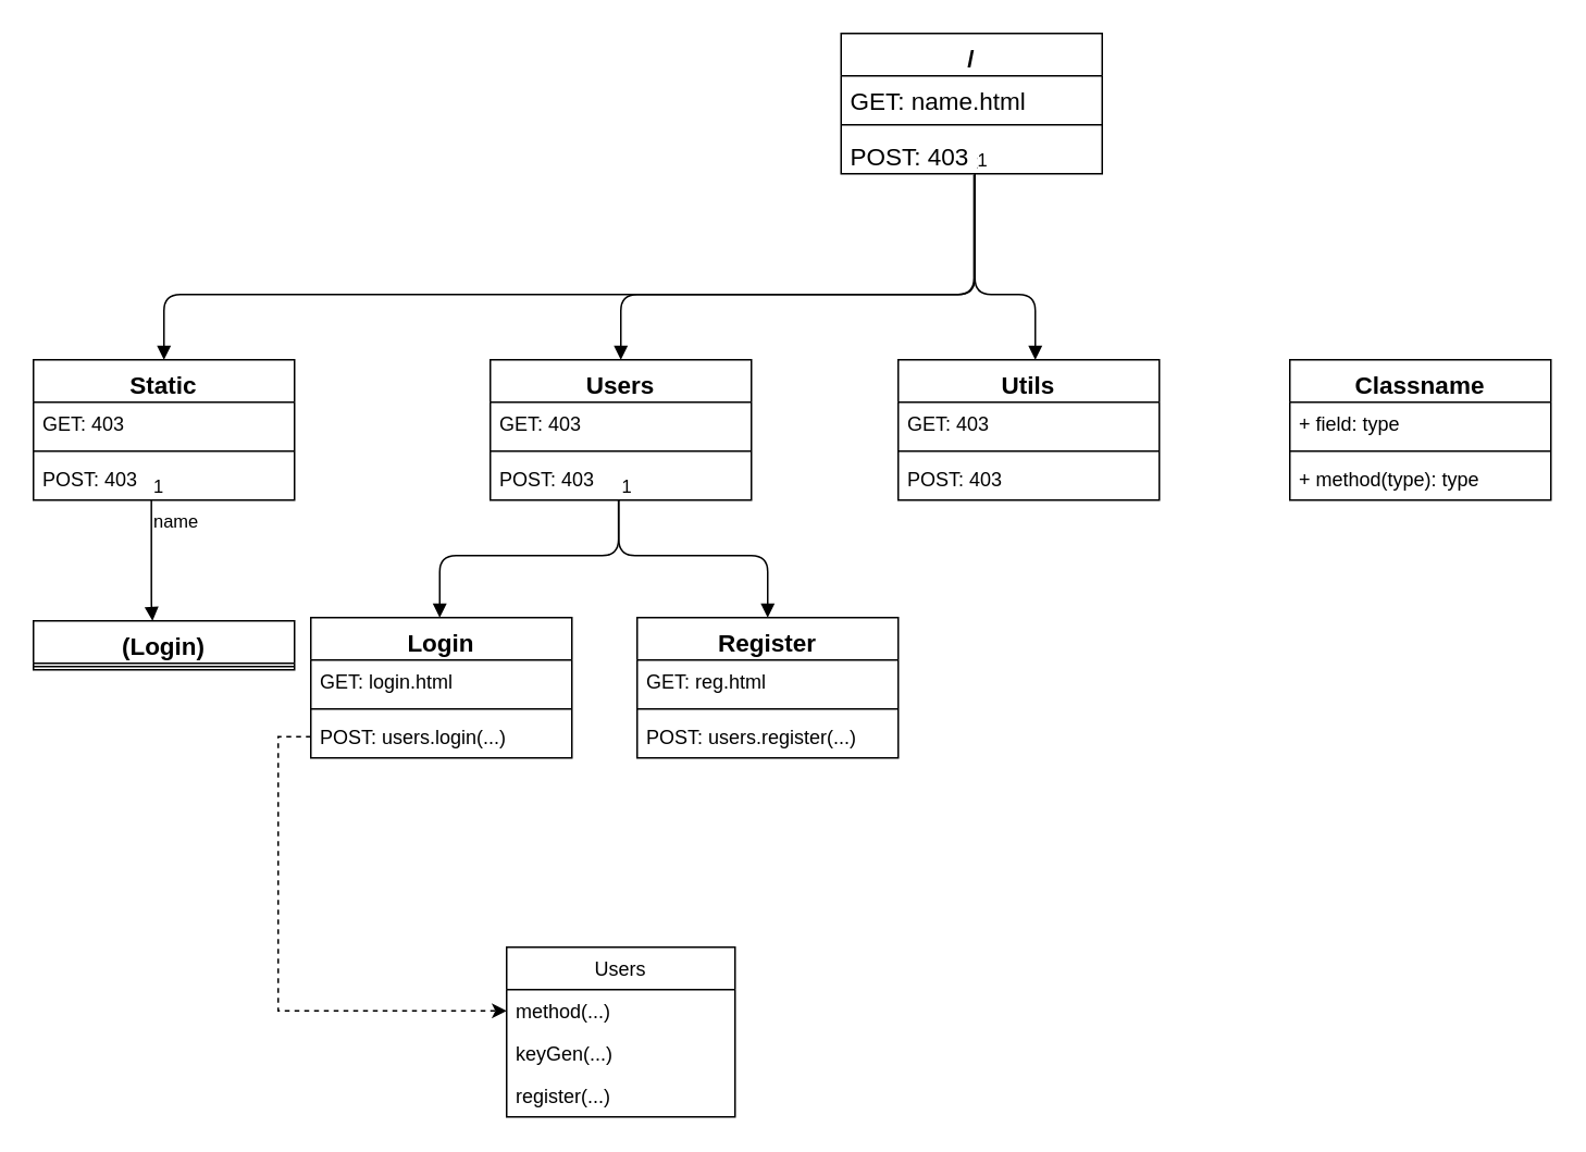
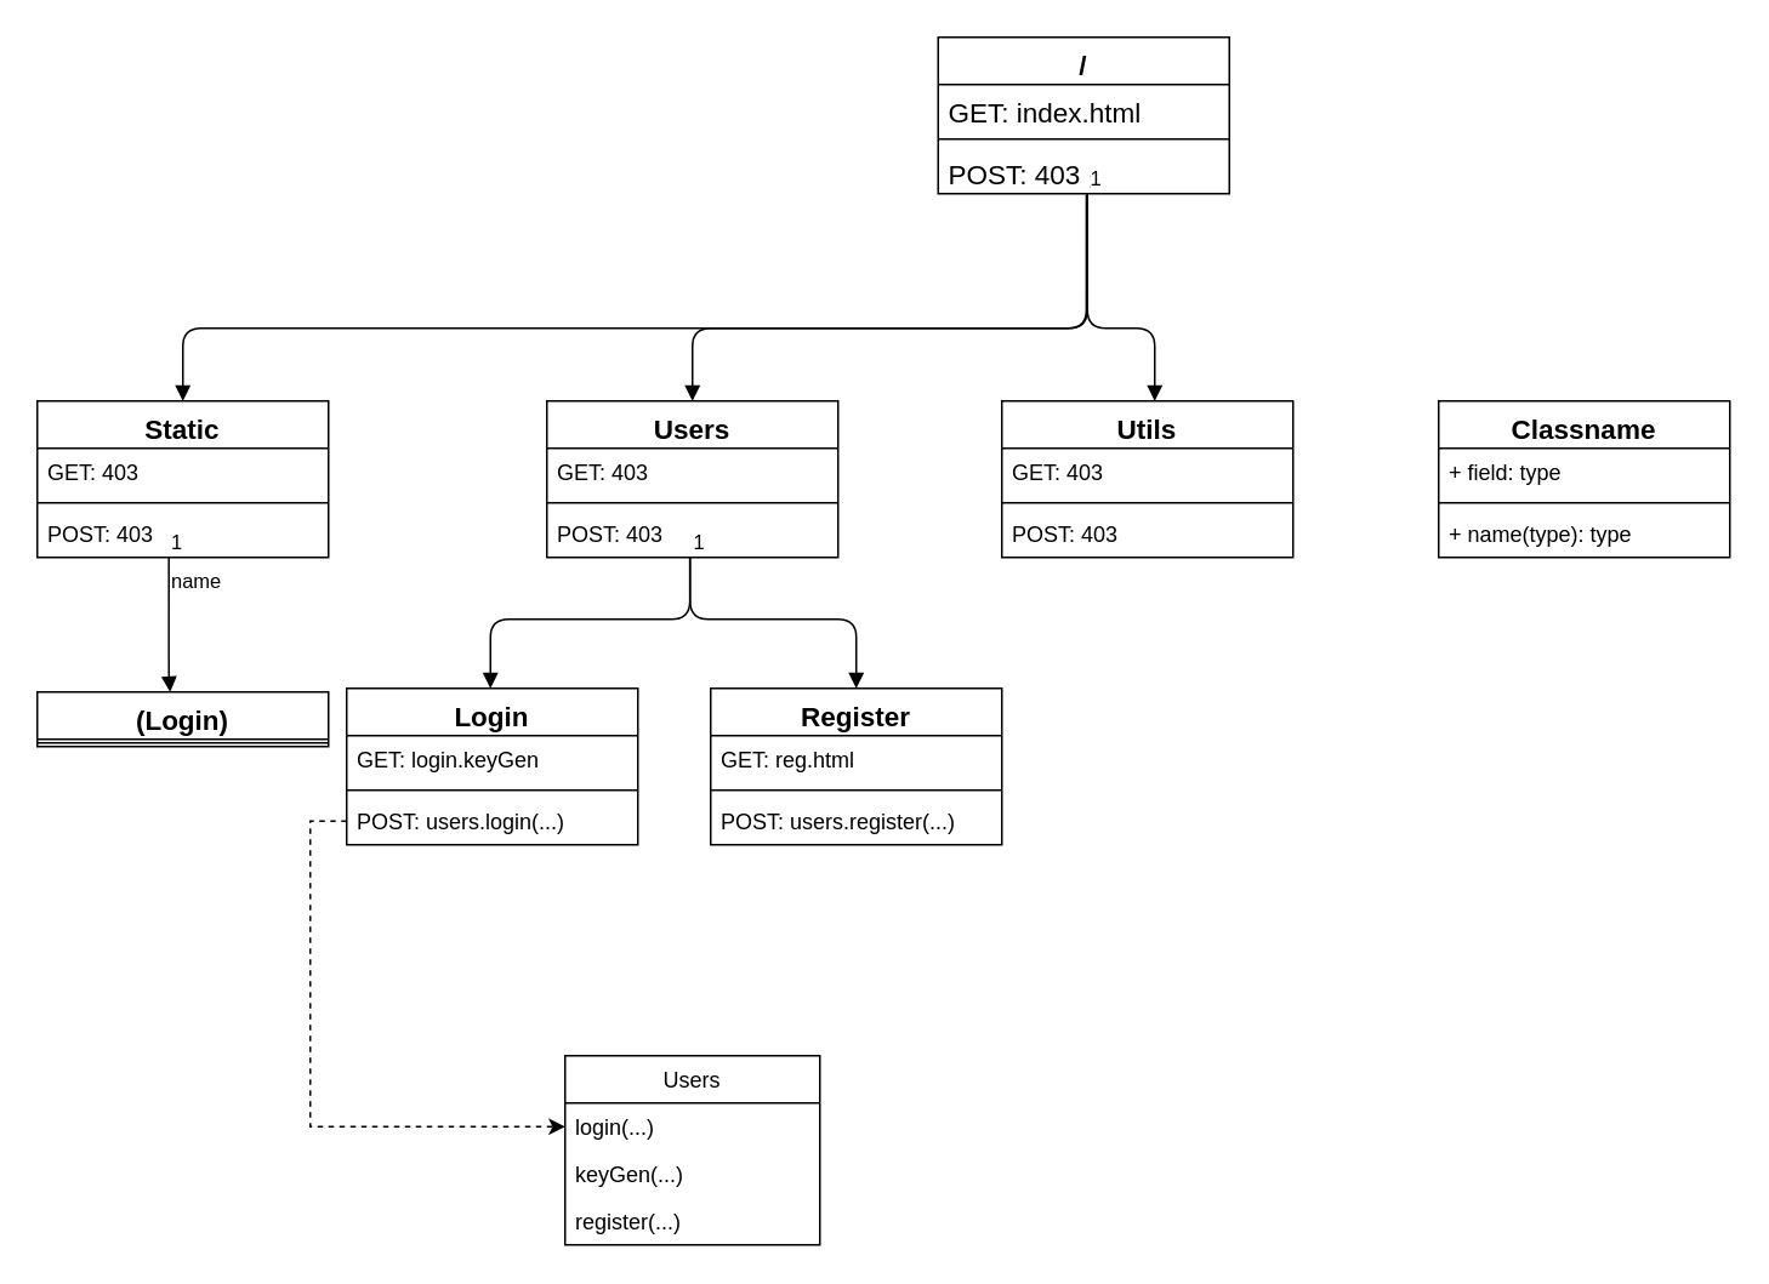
  <mxCell id="0" />
  <mxCell id="1" parent="0" />
  <mxCell id="2" value="/" style="swimlane;fontStyle=1;align=center;verticalAlign=top;childLayout=stackLayout;horizontal=1;startSize=26;horizontalStack=0;resizeParent=1;resizeParentMax=0;resizeLast=0;collapsible=1;marginBottom=0;fontSize=15;" parent="1" vertex="1"><mxGeometry x="515" y="20" width="160" height="86" as="geometry" /></mxCell>
- <mxCell id="3" value="GET: name.html" style="text;strokeColor=none;fillColor=none;align=left;verticalAlign=top;spacingLeft=4;spacingRight=4;overflow=hidden;rotatable=0;points=[[0,0.5],[1,0.5]];portConstraint=eastwest;fontSize=15;" parent="2" vertex="1"><mxGeometry y="26" width="160" height="26" as="geometry" /></mxCell>
+ <mxCell id="3" value="GET: index.html" style="text;strokeColor=none;fillColor=none;align=left;verticalAlign=top;spacingLeft=4;spacingRight=4;overflow=hidden;rotatable=0;points=[[0,0.5],[1,0.5]];portConstraint=eastwest;fontSize=15;" parent="2" vertex="1"><mxGeometry y="26" width="160" height="26" as="geometry" /></mxCell>
  <mxCell id="4" value="" style="line;strokeWidth=1;fillColor=none;align=left;verticalAlign=middle;spacingTop=-1;spacingLeft=3;spacingRight=3;rotatable=0;labelPosition=right;points=[];portConstraint=eastwest;" parent="2" vertex="1"><mxGeometry y="52" width="160" height="8" as="geometry" /></mxCell>
  <mxCell id="5" value="POST: 403" style="text;strokeColor=none;fillColor=none;align=left;verticalAlign=top;spacingLeft=4;spacingRight=4;overflow=hidden;rotatable=0;points=[[0,0.5],[1,0.5]];portConstraint=eastwest;fontSize=15;" parent="2" vertex="1"><mxGeometry y="60" width="160" height="26" as="geometry" /></mxCell>
  <mxCell id="6" value="(Login)" style="swimlane;fontStyle=1;align=center;verticalAlign=top;childLayout=stackLayout;horizontal=1;startSize=26;horizontalStack=0;resizeParent=1;resizeParentMax=0;resizeLast=0;collapsible=1;marginBottom=0;fontSize=15;" parent="1" vertex="1"><mxGeometry x="20" y="380" width="160" height="30" as="geometry"><mxRectangle x="40" y="220" width="80" height="26" as="alternateBounds" /></mxGeometry></mxCell>
  <mxCell id="7" value="" style="line;strokeWidth=1;fillColor=none;align=left;verticalAlign=middle;spacingTop=-1;spacingLeft=3;spacingRight=3;rotatable=0;labelPosition=right;points=[];portConstraint=eastwest;" parent="6" vertex="1"><mxGeometry y="26" width="160" height="4" as="geometry" /></mxCell>
  <mxCell id="8" value="Users" style="swimlane;fontStyle=1;align=center;verticalAlign=top;childLayout=stackLayout;horizontal=1;startSize=26;horizontalStack=0;resizeParent=1;resizeParentMax=0;resizeLast=0;collapsible=1;marginBottom=0;fontSize=15;" parent="1" vertex="1"><mxGeometry x="300" y="220" width="160" height="86" as="geometry" /></mxCell>
  <mxCell id="9" value="GET: 403" style="text;strokeColor=none;fillColor=none;align=left;verticalAlign=top;spacingLeft=4;spacingRight=4;overflow=hidden;rotatable=0;points=[[0,0.5],[1,0.5]];portConstraint=eastwest;" parent="8" vertex="1"><mxGeometry y="26" width="160" height="26" as="geometry" /></mxCell>
  <mxCell id="10" value="" style="line;strokeWidth=1;fillColor=none;align=left;verticalAlign=middle;spacingTop=-1;spacingLeft=3;spacingRight=3;rotatable=0;labelPosition=right;points=[];portConstraint=eastwest;" parent="8" vertex="1"><mxGeometry y="52" width="160" height="8" as="geometry" /></mxCell>
  <mxCell id="11" value="POST: 403" style="text;strokeColor=none;fillColor=none;align=left;verticalAlign=top;spacingLeft=4;spacingRight=4;overflow=hidden;rotatable=0;points=[[0,0.5],[1,0.5]];portConstraint=eastwest;" parent="8" vertex="1"><mxGeometry y="60" width="160" height="26" as="geometry" /></mxCell>
  <mxCell id="12" value="Utils" style="swimlane;fontStyle=1;align=center;verticalAlign=top;childLayout=stackLayout;horizontal=1;startSize=26;horizontalStack=0;resizeParent=1;resizeParentMax=0;resizeLast=0;collapsible=1;marginBottom=0;fontSize=15;" parent="1" vertex="1"><mxGeometry x="550" y="220" width="160" height="86" as="geometry" /></mxCell>
  <mxCell id="13" value="GET: 403" style="text;strokeColor=none;fillColor=none;align=left;verticalAlign=top;spacingLeft=4;spacingRight=4;overflow=hidden;rotatable=0;points=[[0,0.5],[1,0.5]];portConstraint=eastwest;" parent="12" vertex="1"><mxGeometry y="26" width="160" height="26" as="geometry" /></mxCell>
  <mxCell id="14" value="" style="line;strokeWidth=1;fillColor=none;align=left;verticalAlign=middle;spacingTop=-1;spacingLeft=3;spacingRight=3;rotatable=0;labelPosition=right;points=[];portConstraint=eastwest;" parent="12" vertex="1"><mxGeometry y="52" width="160" height="8" as="geometry" /></mxCell>
  <mxCell id="15" value="POST: 403" style="text;strokeColor=none;fillColor=none;align=left;verticalAlign=top;spacingLeft=4;spacingRight=4;overflow=hidden;rotatable=0;points=[[0,0.5],[1,0.5]];portConstraint=eastwest;" parent="12" vertex="1"><mxGeometry y="60" width="160" height="26" as="geometry" /></mxCell>
  <mxCell id="16" value="Classname" style="swimlane;fontStyle=1;align=center;verticalAlign=top;childLayout=stackLayout;horizontal=1;startSize=26;horizontalStack=0;resizeParent=1;resizeParentMax=0;resizeLast=0;collapsible=1;marginBottom=0;fontSize=15;" parent="1" vertex="1"><mxGeometry x="790" y="220" width="160" height="86" as="geometry" /></mxCell>
  <mxCell id="17" value="+ field: type" style="text;strokeColor=none;fillColor=none;align=left;verticalAlign=top;spacingLeft=4;spacingRight=4;overflow=hidden;rotatable=0;points=[[0,0.5],[1,0.5]];portConstraint=eastwest;" parent="16" vertex="1"><mxGeometry y="26" width="160" height="26" as="geometry" /></mxCell>
  <mxCell id="18" value="" style="line;strokeWidth=1;fillColor=none;align=left;verticalAlign=middle;spacingTop=-1;spacingLeft=3;spacingRight=3;rotatable=0;labelPosition=right;points=[];portConstraint=eastwest;" parent="16" vertex="1"><mxGeometry y="52" width="160" height="8" as="geometry" /></mxCell>
- <mxCell id="19" value="+ method(type): type" style="text;strokeColor=none;fillColor=none;align=left;verticalAlign=top;spacingLeft=4;spacingRight=4;overflow=hidden;rotatable=0;points=[[0,0.5],[1,0.5]];portConstraint=eastwest;" parent="16" vertex="1"><mxGeometry y="60" width="160" height="26" as="geometry" /></mxCell>
+ <mxCell id="19" value="+ name(type): type" style="text;strokeColor=none;fillColor=none;align=left;verticalAlign=top;spacingLeft=4;spacingRight=4;overflow=hidden;rotatable=0;points=[[0,0.5],[1,0.5]];portConstraint=eastwest;" parent="16" vertex="1"><mxGeometry y="60" width="160" height="26" as="geometry" /></mxCell>
  <mxCell id="20" value="" style="endArrow=block;endFill=1;html=1;edgeStyle=orthogonalEdgeStyle;align=left;verticalAlign=top;fontSize=15;entryX=0.5;entryY=0;entryDx=0;entryDy=0;exitX=0.512;exitY=1.021;exitDx=0;exitDy=0;exitPerimeter=0;" parent="1" source="5" target="8" edge="1"><mxGeometry x="-1" relative="1" as="geometry"><mxPoint x="600" y="110" as="sourcePoint" /><mxPoint x="140" y="230" as="targetPoint" /><Array as="points"><mxPoint x="597" y="180" /><mxPoint x="380" y="180" /></Array></mxGeometry></mxCell>
  <mxCell id="21" value="1" style="edgeLabel;resizable=0;html=1;align=left;verticalAlign=bottom;" parent="20" connectable="0" vertex="1"><mxGeometry x="-1" relative="1" as="geometry" /></mxCell>
  <mxCell id="22" value="Login" style="swimlane;fontStyle=1;align=center;verticalAlign=top;childLayout=stackLayout;horizontal=1;startSize=26;horizontalStack=0;resizeParent=1;resizeParentMax=0;resizeLast=0;collapsible=1;marginBottom=0;fontSize=15;" parent="1" vertex="1"><mxGeometry x="190" y="378" width="160" height="86" as="geometry" /></mxCell>
- <mxCell id="23" value="GET: login.html" style="text;strokeColor=none;fillColor=none;align=left;verticalAlign=top;spacingLeft=4;spacingRight=4;overflow=hidden;rotatable=0;points=[[0,0.5],[1,0.5]];portConstraint=eastwest;" parent="22" vertex="1"><mxGeometry y="26" width="160" height="26" as="geometry" /></mxCell>
+ <mxCell id="23" value="GET: login.keyGen" style="text;strokeColor=none;fillColor=none;align=left;verticalAlign=top;spacingLeft=4;spacingRight=4;overflow=hidden;rotatable=0;points=[[0,0.5],[1,0.5]];portConstraint=eastwest;" parent="22" vertex="1"><mxGeometry y="26" width="160" height="26" as="geometry" /></mxCell>
  <mxCell id="24" value="" style="line;strokeWidth=1;fillColor=none;align=left;verticalAlign=middle;spacingTop=-1;spacingLeft=3;spacingRight=3;rotatable=0;labelPosition=right;points=[];portConstraint=eastwest;" parent="22" vertex="1"><mxGeometry y="52" width="160" height="8" as="geometry" /></mxCell>
  <mxCell id="25" value="POST: users.login(...)" style="text;strokeColor=none;fillColor=none;align=left;verticalAlign=top;spacingLeft=4;spacingRight=4;overflow=hidden;rotatable=0;points=[[0,0.5],[1,0.5]];portConstraint=eastwest;" parent="22" vertex="1"><mxGeometry y="60" width="160" height="26" as="geometry" /></mxCell>
  <mxCell id="26" value="Register" style="swimlane;fontStyle=1;align=center;verticalAlign=top;childLayout=stackLayout;horizontal=1;startSize=26;horizontalStack=0;resizeParent=1;resizeParentMax=0;resizeLast=0;collapsible=1;marginBottom=0;fontSize=15;" parent="1" vertex="1"><mxGeometry x="390" y="378" width="160" height="86" as="geometry" /></mxCell>
  <mxCell id="27" value="GET: reg.html" style="text;strokeColor=none;fillColor=none;align=left;verticalAlign=top;spacingLeft=4;spacingRight=4;overflow=hidden;rotatable=0;points=[[0,0.5],[1,0.5]];portConstraint=eastwest;" parent="26" vertex="1"><mxGeometry y="26" width="160" height="26" as="geometry" /></mxCell>
  <mxCell id="28" value="" style="line;strokeWidth=1;fillColor=none;align=left;verticalAlign=middle;spacingTop=-1;spacingLeft=3;spacingRight=3;rotatable=0;labelPosition=right;points=[];portConstraint=eastwest;" parent="26" vertex="1"><mxGeometry y="52" width="160" height="8" as="geometry" /></mxCell>
  <mxCell id="29" value="POST: users.register(...)" style="text;strokeColor=none;fillColor=none;align=left;verticalAlign=top;spacingLeft=4;spacingRight=4;overflow=hidden;rotatable=0;points=[[0,0.5],[1,0.5]];portConstraint=eastwest;" parent="26" vertex="1"><mxGeometry y="60" width="160" height="26" as="geometry" /></mxCell>
  <mxCell id="30" value="" style="endArrow=block;endFill=1;html=1;edgeStyle=orthogonalEdgeStyle;align=left;verticalAlign=top;fontSize=15;entryX=0.5;entryY=0;entryDx=0;entryDy=0;exitX=0.491;exitY=1.007;exitDx=0;exitDy=0;exitPerimeter=0;" parent="1" source="11" edge="1"><mxGeometry x="-1" relative="1" as="geometry"><mxPoint x="379" y="309" as="sourcePoint" /><mxPoint x="269" y="378" as="targetPoint" /><Array as="points"><mxPoint x="379" y="340" /><mxPoint x="269" y="340" /></Array></mxGeometry></mxCell>
  <mxCell id="31" value="1" style="edgeLabel;resizable=0;html=1;align=left;verticalAlign=bottom;" parent="30" connectable="0" vertex="1"><mxGeometry x="-1" relative="1" as="geometry" /></mxCell>
  <mxCell id="32" value="" style="endArrow=block;endFill=1;html=1;edgeStyle=orthogonalEdgeStyle;align=left;verticalAlign=top;fontSize=15;entryX=0.5;entryY=0;entryDx=0;entryDy=0;exitX=0.492;exitY=0.986;exitDx=0;exitDy=0;exitPerimeter=0;" parent="1" source="11" target="26" edge="1"><mxGeometry x="-1" relative="1" as="geometry"><mxPoint x="390" y="319" as="sourcePoint" /><mxPoint x="280" y="388" as="targetPoint" /><Array as="points"><mxPoint x="379" y="340" /><mxPoint x="470" y="340" /></Array></mxGeometry></mxCell>
  <mxCell id="33" value="1" style="edgeLabel;resizable=0;html=1;align=left;verticalAlign=bottom;" parent="32" connectable="0" vertex="1"><mxGeometry x="-1" relative="1" as="geometry" /></mxCell>
  <mxCell id="34" value="Users" style="swimlane;fontStyle=0;childLayout=stackLayout;horizontal=1;startSize=26;fillColor=none;horizontalStack=0;resizeParent=1;resizeParentMax=0;resizeLast=0;collapsible=1;marginBottom=0;" parent="1" vertex="1"><mxGeometry x="310" y="580" width="140" height="104" as="geometry" /></mxCell>
- <mxCell id="35" value="method(...)" style="text;strokeColor=none;fillColor=none;align=left;verticalAlign=top;spacingLeft=4;spacingRight=4;overflow=hidden;rotatable=0;points=[[0,0.5],[1,0.5]];portConstraint=eastwest;" parent="34" vertex="1"><mxGeometry y="26" width="140" height="26" as="geometry" /></mxCell>
+ <mxCell id="35" value="login(...)" style="text;strokeColor=none;fillColor=none;align=left;verticalAlign=top;spacingLeft=4;spacingRight=4;overflow=hidden;rotatable=0;points=[[0,0.5],[1,0.5]];portConstraint=eastwest;" parent="34" vertex="1"><mxGeometry y="26" width="140" height="26" as="geometry" /></mxCell>
  <mxCell id="36" value="keyGen(...)" style="text;strokeColor=none;fillColor=none;align=left;verticalAlign=top;spacingLeft=4;spacingRight=4;overflow=hidden;rotatable=0;points=[[0,0.5],[1,0.5]];portConstraint=eastwest;" parent="34" vertex="1"><mxGeometry y="52" width="140" height="26" as="geometry" /></mxCell>
  <mxCell id="37" value="register(...)" style="text;strokeColor=none;fillColor=none;align=left;verticalAlign=top;spacingLeft=4;spacingRight=4;overflow=hidden;rotatable=0;points=[[0,0.5],[1,0.5]];portConstraint=eastwest;" parent="34" vertex="1"><mxGeometry y="78" width="140" height="26" as="geometry" /></mxCell>
  <mxCell id="38" style="edgeStyle=orthogonalEdgeStyle;rounded=0;orthogonalLoop=1;jettySize=auto;html=1;entryX=0;entryY=0.5;entryDx=0;entryDy=0;exitX=0;exitY=0.5;exitDx=0;exitDy=0;dashed=1;" parent="1" source="25" target="35" edge="1"><mxGeometry relative="1" as="geometry" /></mxCell>
  <mxCell id="39" value="Static" style="swimlane;fontStyle=1;align=center;verticalAlign=top;childLayout=stackLayout;horizontal=1;startSize=26;horizontalStack=0;resizeParent=1;resizeParentMax=0;resizeLast=0;collapsible=1;marginBottom=0;fontSize=15;" parent="1" vertex="1"><mxGeometry x="20" y="220" width="160" height="86" as="geometry" /></mxCell>
  <mxCell id="40" value="GET: 403" style="text;strokeColor=none;fillColor=none;align=left;verticalAlign=top;spacingLeft=4;spacingRight=4;overflow=hidden;rotatable=0;points=[[0,0.5],[1,0.5]];portConstraint=eastwest;" parent="39" vertex="1"><mxGeometry y="26" width="160" height="26" as="geometry" /></mxCell>
  <mxCell id="41" value="" style="line;strokeWidth=1;fillColor=none;align=left;verticalAlign=middle;spacingTop=-1;spacingLeft=3;spacingRight=3;rotatable=0;labelPosition=right;points=[];portConstraint=eastwest;" parent="39" vertex="1"><mxGeometry y="52" width="160" height="8" as="geometry" /></mxCell>
  <mxCell id="42" value="POST: 403" style="text;strokeColor=none;fillColor=none;align=left;verticalAlign=top;spacingLeft=4;spacingRight=4;overflow=hidden;rotatable=0;points=[[0,0.5],[1,0.5]];portConstraint=eastwest;" parent="39" vertex="1"><mxGeometry y="60" width="160" height="26" as="geometry" /></mxCell>
  <mxCell id="43" value="" style="endArrow=block;endFill=1;html=1;edgeStyle=orthogonalEdgeStyle;align=left;verticalAlign=top;fontSize=15;entryX=0.5;entryY=0;entryDx=0;entryDy=0;exitX=0.509;exitY=1.023;exitDx=0;exitDy=0;exitPerimeter=0;" parent="1" source="5" target="39" edge="1"><mxGeometry x="-1" relative="1" as="geometry"><mxPoint x="606.92" y="116.546" as="sourcePoint" /><mxPoint x="390" y="230" as="targetPoint" /><Array as="points"><mxPoint x="596" y="180" /><mxPoint x="100" y="180" /></Array></mxGeometry></mxCell>
  <mxCell id="44" value="1" style="edgeLabel;resizable=0;html=1;align=left;verticalAlign=bottom;" parent="43" connectable="0" vertex="1"><mxGeometry x="-1" relative="1" as="geometry" /></mxCell>
  <mxCell id="45" value="name" style="endArrow=block;endFill=1;html=1;edgeStyle=orthogonalEdgeStyle;align=left;verticalAlign=top;exitX=0.433;exitY=0.992;exitDx=0;exitDy=0;exitPerimeter=0;" parent="1" edge="1"><mxGeometry x="-1" relative="1" as="geometry"><mxPoint x="92.28" y="305.792" as="sourcePoint" /><mxPoint x="93" y="380" as="targetPoint" /><Array as="points"><mxPoint x="92" y="370" /><mxPoint x="93" y="370" /></Array></mxGeometry></mxCell>
  <mxCell id="46" value="1" style="edgeLabel;resizable=0;html=1;align=left;verticalAlign=bottom;" parent="45" connectable="0" vertex="1"><mxGeometry x="-1" relative="1" as="geometry" /></mxCell>
  <mxCell id="47" value="" style="endArrow=block;endFill=1;html=1;edgeStyle=orthogonalEdgeStyle;align=left;verticalAlign=top;fontSize=15;entryX=0.5;entryY=0;entryDx=0;entryDy=0;" edge="1" parent="1"><mxGeometry x="-1" relative="1" as="geometry"><mxPoint x="597" y="106" as="sourcePoint" /><mxPoint x="634" y="220" as="targetPoint" /><Array as="points"><mxPoint x="597" y="180" /><mxPoint x="634" y="180" /></Array></mxGeometry></mxCell>
  <mxCell id="48" value="1" style="edgeLabel;resizable=0;html=1;align=left;verticalAlign=bottom;" connectable="0" vertex="1" parent="47"><mxGeometry x="-1" relative="1" as="geometry" /></mxCell>
